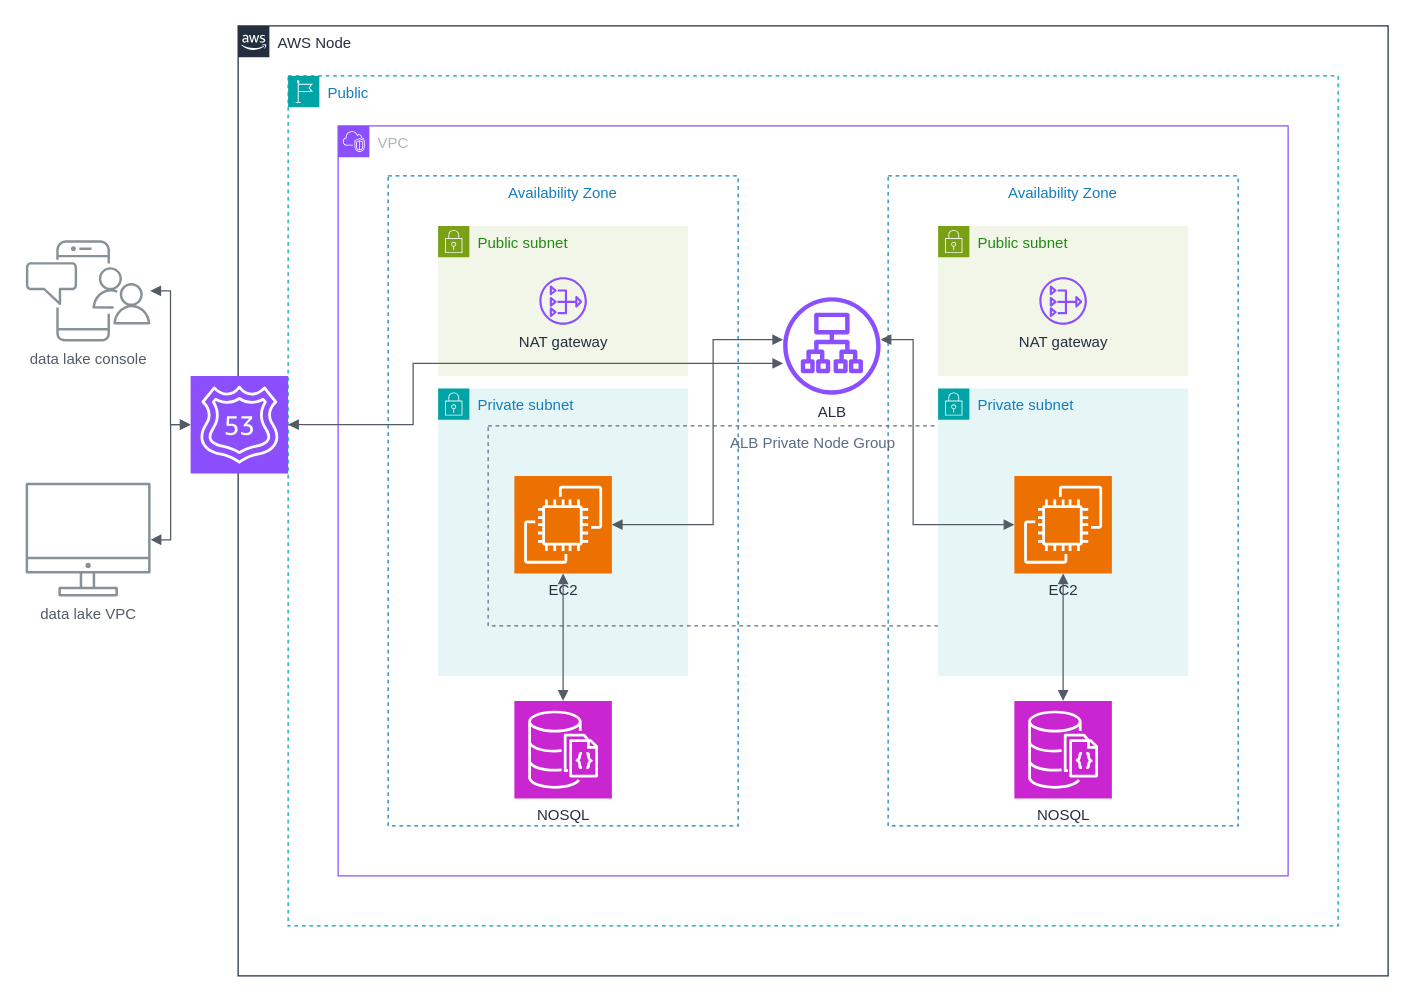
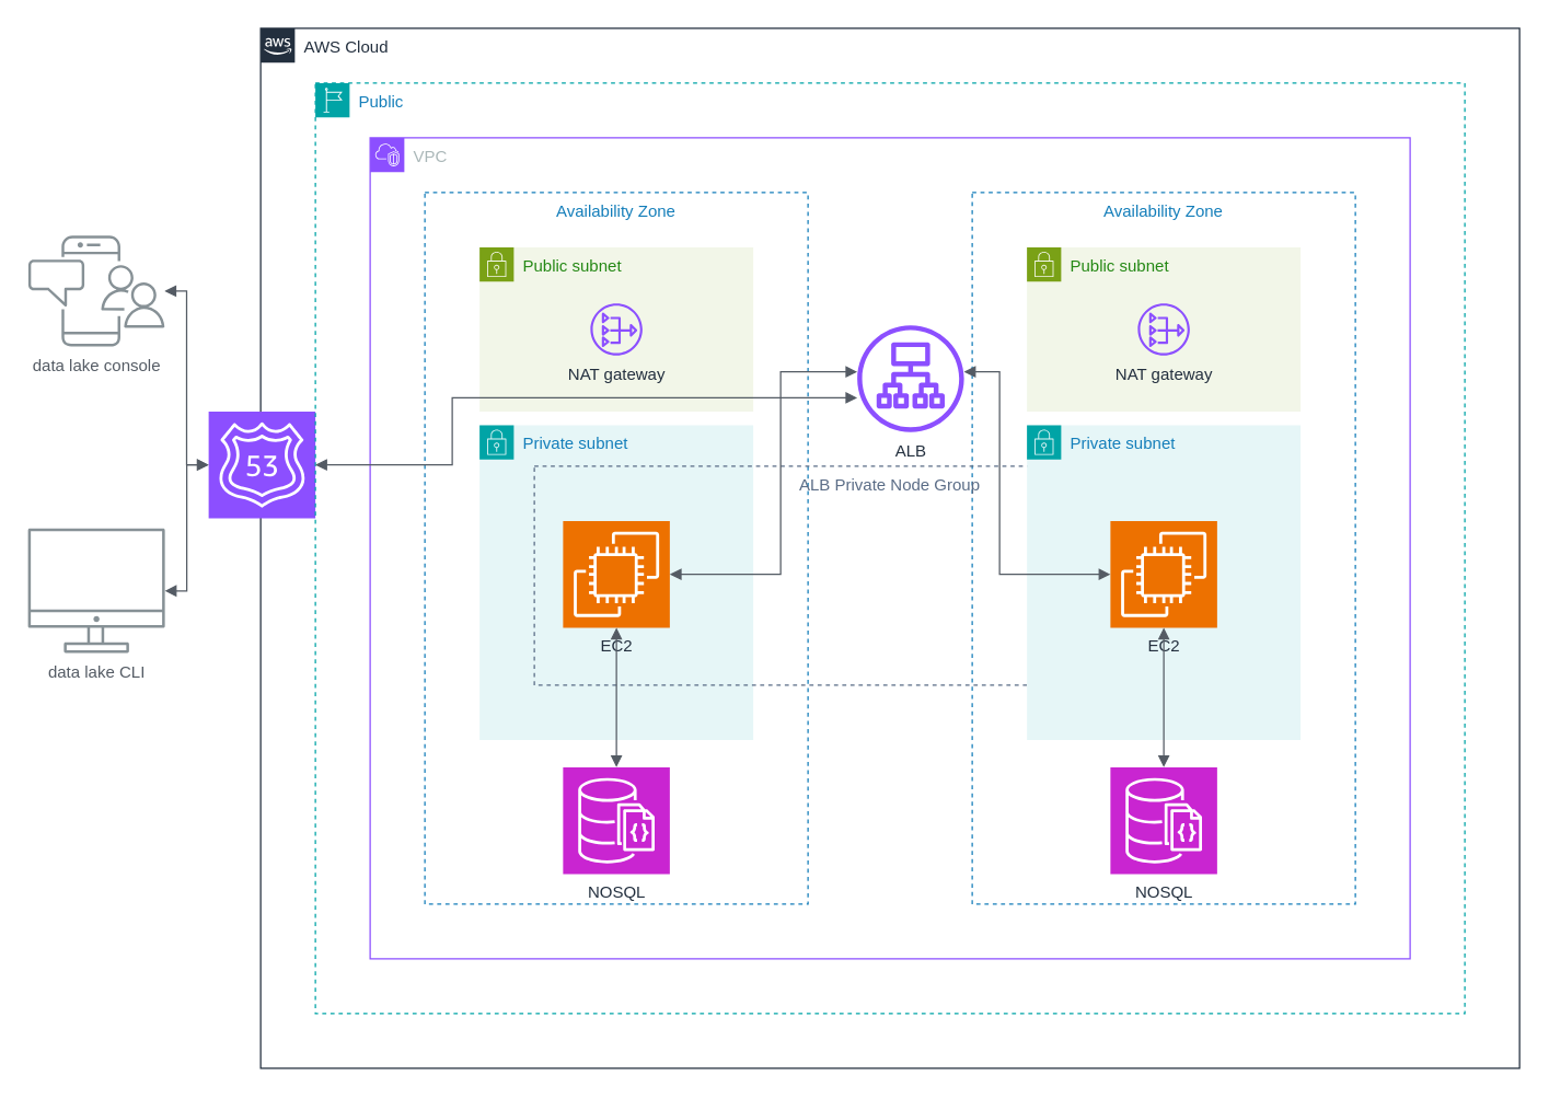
  <mxCell id="0" />
  <mxCell id="1" parent="0" />
  <mxCell id="2" value="Availability Zone" style="fillColor=none;strokeColor=#147EBA;dashed=1;verticalAlign=top;fontStyle=0;fontColor=#147EBA;whiteSpace=wrap;html=1;" vertex="1" parent="1"><mxGeometry x="310" y="140" width="280" height="520" as="geometry" /></mxCell>
- <mxCell id="3" value="data lake VPC" style="outlineConnect=0;gradientColor=none;fontColor=#545B64;strokeColor=none;fillColor=#879196;dashed=0;verticalLabelPosition=bottom;verticalAlign=top;align=center;html=1;fontSize=12;fontStyle=0;aspect=fixed;shape=mxgraph.aws4.illustration_desktop;pointerEvents=1;labelBackgroundColor=#ffffff;" parent="1" vertex="1"><mxGeometry x="20" y="385.5" width="100" height="91" as="geometry" /></mxCell>
- <mxCell id="4" value="data lake console" style="outlineConnect=0;gradientColor=none;fontColor=#545B64;strokeColor=none;fillColor=#879196;dashed=0;verticalLabelPosition=bottom;verticalAlign=top;align=center;html=1;fontSize=12;fontStyle=0;aspect=fixed;shape=mxgraph.aws4.illustration_notification;pointerEvents=1;labelBackgroundColor=#ffffff;" parent="1" vertex="1"><mxGeometry x="20" y="191.5" width="100" height="81" as="geometry" /></mxCell>
- <mxCell id="5" value="AWS Node" style="points=[[0,0],[0.25,0],[0.5,0],[0.75,0],[1,0],[1,0.25],[1,0.5],[1,0.75],[1,1],[0.75,1],[0.5,1],[0.25,1],[0,1],[0,0.75],[0,0.5],[0,0.25]];outlineConnect=0;gradientColor=none;html=1;whiteSpace=wrap;fontSize=12;fontStyle=0;container=1;pointerEvents=0;collapsible=0;recursiveResize=0;shape=mxgraph.aws4.group;grIcon=mxgraph.aws4.group_aws_cloud_alt;strokeColor=#232F3E;fillColor=none;verticalAlign=top;align=left;spacingLeft=30;fontColor=#232F3E;dashed=0;" vertex="1" parent="1"><mxGeometry x="190" y="20" width="920" height="760" as="geometry" /></mxCell>
+ <mxCell id="3" value="data lake CLI" style="outlineConnect=0;gradientColor=none;fontColor=#545B64;strokeColor=none;fillColor=#879196;dashed=0;verticalLabelPosition=bottom;verticalAlign=top;align=center;html=1;fontSize=12;fontStyle=0;aspect=fixed;shape=mxgraph.aws4.illustration_desktop;pointerEvents=1;labelBackgroundColor=#ffffff;" parent="1" vertex="1"><mxGeometry x="20" y="385.5" width="100" height="91" as="geometry" /></mxCell>
+ <mxCell id="4" value="data lake console" style="outlineConnect=0;gradientColor=none;fontColor=#545B64;strokeColor=none;fillColor=#879196;dashed=0;verticalLabelPosition=bottom;verticalAlign=top;align=center;html=1;fontSize=12;fontStyle=0;aspect=fixed;shape=mxgraph.aws4.illustration_notification;pointerEvents=1;labelBackgroundColor=#ffffff;" parent="1" vertex="1"><mxGeometry x="20" y="171.5" width="100" height="81" as="geometry" /></mxCell>
+ <mxCell id="5" value="AWS Cloud" style="points=[[0,0],[0.25,0],[0.5,0],[0.75,0],[1,0],[1,0.25],[1,0.5],[1,0.75],[1,1],[0.75,1],[0.5,1],[0.25,1],[0,1],[0,0.75],[0,0.5],[0,0.25]];outlineConnect=0;gradientColor=none;html=1;whiteSpace=wrap;fontSize=12;fontStyle=0;container=1;pointerEvents=0;collapsible=0;recursiveResize=0;shape=mxgraph.aws4.group;grIcon=mxgraph.aws4.group_aws_cloud_alt;strokeColor=#232F3E;fillColor=none;verticalAlign=top;align=left;spacingLeft=30;fontColor=#232F3E;dashed=0;" vertex="1" parent="1"><mxGeometry x="190" y="20" width="920" height="760" as="geometry" /></mxCell>
  <mxCell id="6" value="" style="sketch=0;points=[[0,0,0],[0.25,0,0],[0.5,0,0],[0.75,0,0],[1,0,0],[0,1,0],[0.25,1,0],[0.5,1,0],[0.75,1,0],[1,1,0],[0,0.25,0],[0,0.5,0],[0,0.75,0],[1,0.25,0],[1,0.5,0],[1,0.75,0]];outlineConnect=0;fontColor=#232F3E;fillColor=#8C4FFF;strokeColor=#ffffff;dashed=0;verticalLabelPosition=bottom;verticalAlign=top;align=center;html=1;fontSize=12;fontStyle=0;aspect=fixed;shape=mxgraph.aws4.resourceIcon;resIcon=mxgraph.aws4.route_53;" vertex="1" parent="5"><mxGeometry x="-38" y="280" width="78" height="78" as="geometry" /></mxCell>
  <mxCell id="7" value="Public" style="points=[[0,0],[0.25,0],[0.5,0],[0.75,0],[1,0],[1,0.25],[1,0.5],[1,0.75],[1,1],[0.75,1],[0.5,1],[0.25,1],[0,1],[0,0.75],[0,0.5],[0,0.25]];outlineConnect=0;gradientColor=none;html=1;whiteSpace=wrap;fontSize=12;fontStyle=0;container=1;pointerEvents=0;collapsible=0;recursiveResize=0;shape=mxgraph.aws4.group;grIcon=mxgraph.aws4.group_region;strokeColor=#00A4A6;fillColor=none;verticalAlign=top;align=left;spacingLeft=30;fontColor=#147EBA;dashed=1;" vertex="1" parent="1"><mxGeometry x="230" y="60" width="840" height="680" as="geometry" /></mxCell>
  <mxCell id="8" value="VPC" style="points=[[0,0],[0.25,0],[0.5,0],[0.75,0],[1,0],[1,0.25],[1,0.5],[1,0.75],[1,1],[0.75,1],[0.5,1],[0.25,1],[0,1],[0,0.75],[0,0.5],[0,0.25]];outlineConnect=0;gradientColor=none;html=1;whiteSpace=wrap;fontSize=12;fontStyle=0;container=1;pointerEvents=0;collapsible=0;recursiveResize=0;shape=mxgraph.aws4.group;grIcon=mxgraph.aws4.group_vpc2;strokeColor=#8C4FFF;fillColor=none;verticalAlign=top;align=left;spacingLeft=30;fontColor=#AAB7B8;dashed=0;" vertex="1" parent="1"><mxGeometry x="270" y="100" width="760" height="600" as="geometry" /></mxCell>
  <mxCell id="9" value="Availability Zone" style="fillColor=none;strokeColor=#147EBA;dashed=1;verticalAlign=top;fontStyle=0;fontColor=#147EBA;whiteSpace=wrap;html=1;" vertex="1" parent="8"><mxGeometry x="440" y="40" width="280" height="520" as="geometry" /></mxCell>
  <mxCell id="10" value="ALB" style="sketch=0;outlineConnect=0;fontColor=#232F3E;gradientColor=none;fillColor=#8C4FFF;strokeColor=none;dashed=0;verticalLabelPosition=bottom;verticalAlign=top;align=center;html=1;fontSize=12;fontStyle=0;aspect=fixed;pointerEvents=1;shape=mxgraph.aws4.application_load_balancer;" vertex="1" parent="8"><mxGeometry x="356" y="137" width="78" height="78" as="geometry" /></mxCell>
  <mxCell id="11" value="Public subnet" style="points=[[0,0],[0.25,0],[0.5,0],[0.75,0],[1,0],[1,0.25],[1,0.5],[1,0.75],[1,1],[0.75,1],[0.5,1],[0.25,1],[0,1],[0,0.75],[0,0.5],[0,0.25]];outlineConnect=0;gradientColor=none;html=1;whiteSpace=wrap;fontSize=12;fontStyle=0;container=1;pointerEvents=0;collapsible=0;recursiveResize=0;shape=mxgraph.aws4.group;grIcon=mxgraph.aws4.group_security_group;grStroke=0;strokeColor=#7AA116;fillColor=#F2F6E8;verticalAlign=top;align=left;spacingLeft=30;fontColor=#248814;dashed=0;" vertex="1" parent="8"><mxGeometry x="80" y="80" width="200" height="120" as="geometry" /></mxCell>
  <mxCell id="12" value="NAT gateway" style="sketch=0;outlineConnect=0;fontColor=#232F3E;gradientColor=none;fillColor=#8C4FFF;strokeColor=none;dashed=0;verticalLabelPosition=bottom;verticalAlign=top;align=center;html=1;fontSize=12;fontStyle=0;aspect=fixed;pointerEvents=1;shape=mxgraph.aws4.nat_gateway;" vertex="1" parent="11"><mxGeometry x="81" y="41" width="38" height="38" as="geometry" /></mxCell>
  <mxCell id="13" value="Private subnet" style="points=[[0,0],[0.25,0],[0.5,0],[0.75,0],[1,0],[1,0.25],[1,0.5],[1,0.75],[1,1],[0.75,1],[0.5,1],[0.25,1],[0,1],[0,0.75],[0,0.5],[0,0.25]];outlineConnect=0;gradientColor=none;html=1;whiteSpace=wrap;fontSize=12;fontStyle=0;container=1;pointerEvents=0;collapsible=0;recursiveResize=0;shape=mxgraph.aws4.group;grIcon=mxgraph.aws4.group_security_group;grStroke=0;strokeColor=#00A4A6;fillColor=#E6F6F7;verticalAlign=top;align=left;spacingLeft=30;fontColor=#147EBA;dashed=0;" vertex="1" parent="8"><mxGeometry x="80" y="210" width="200" height="230" as="geometry" /></mxCell>
  <mxCell id="14" value="&lt;div&gt;NOSQL&lt;/div&gt;" style="sketch=0;points=[[0,0,0],[0.25,0,0],[0.5,0,0],[0.75,0,0],[1,0,0],[0,1,0],[0.25,1,0],[0.5,1,0],[0.75,1,0],[1,1,0],[0,0.25,0],[0,0.5,0],[0,0.75,0],[1,0.25,0],[1,0.5,0],[1,0.75,0]];outlineConnect=0;fontColor=#232F3E;fillColor=#C925D1;strokeColor=#ffffff;dashed=0;verticalLabelPosition=bottom;verticalAlign=top;align=center;html=1;fontSize=12;fontStyle=0;aspect=fixed;shape=mxgraph.aws4.resourceIcon;resIcon=mxgraph.aws4.documentdb_with_mongodb_compatibility;" vertex="1" parent="8"><mxGeometry x="141" y="460" width="78" height="78" as="geometry" /></mxCell>
  <mxCell id="15" value="ALB Private Node Group" style="fillColor=none;strokeColor=#5A6C86;dashed=1;verticalAlign=top;fontStyle=0;fontColor=#5A6C86;whiteSpace=wrap;html=1;" vertex="1" parent="8"><mxGeometry x="120" y="240" width="520" height="160" as="geometry" /></mxCell>
  <mxCell id="16" value="&lt;div&gt;EC2&lt;/div&gt;" style="sketch=0;points=[[0,0,0],[0.25,0,0],[0.5,0,0],[0.75,0,0],[1,0,0],[0,1,0],[0.25,1,0],[0.5,1,0],[0.75,1,0],[1,1,0],[0,0.25,0],[0,0.5,0],[0,0.75,0],[1,0.25,0],[1,0.5,0],[1,0.75,0]];outlineConnect=0;fontColor=#232F3E;fillColor=#ED7100;strokeColor=#ffffff;dashed=0;verticalLabelPosition=bottom;verticalAlign=top;align=center;html=1;fontSize=12;fontStyle=0;aspect=fixed;shape=mxgraph.aws4.resourceIcon;resIcon=mxgraph.aws4.ec2;" vertex="1" parent="8"><mxGeometry x="141" y="280" width="78" height="78" as="geometry" /></mxCell>
  <mxCell id="17" value="" style="edgeStyle=orthogonalEdgeStyle;html=1;endArrow=block;elbow=vertical;startArrow=block;startFill=1;endFill=1;strokeColor=#545B64;rounded=0;exitX=1;exitY=0.5;exitDx=0;exitDy=0;exitPerimeter=0;" edge="1" parent="8" source="16" target="10"><mxGeometry width="100" relative="1" as="geometry"><mxPoint x="370" y="300" as="sourcePoint" /><mxPoint x="470" y="300" as="targetPoint" /><Array as="points"><mxPoint x="300" y="319" /><mxPoint x="300" y="171" /></Array></mxGeometry></mxCell>
  <mxCell id="18" value="" style="edgeStyle=orthogonalEdgeStyle;html=1;endArrow=block;elbow=vertical;startArrow=block;startFill=1;endFill=1;strokeColor=#545B64;rounded=0;exitX=0.5;exitY=1;exitDx=0;exitDy=0;exitPerimeter=0;entryX=0.5;entryY=0;entryDx=0;entryDy=0;entryPerimeter=0;" edge="1" parent="8" source="16" target="14"><mxGeometry width="100" relative="1" as="geometry"><mxPoint x="370" y="440" as="sourcePoint" /><mxPoint x="470" y="440" as="targetPoint" /></mxGeometry></mxCell>
  <mxCell id="19" value="Public subnet" style="points=[[0,0],[0.25,0],[0.5,0],[0.75,0],[1,0],[1,0.25],[1,0.5],[1,0.75],[1,1],[0.75,1],[0.5,1],[0.25,1],[0,1],[0,0.75],[0,0.5],[0,0.25]];outlineConnect=0;gradientColor=none;html=1;whiteSpace=wrap;fontSize=12;fontStyle=0;container=1;pointerEvents=0;collapsible=0;recursiveResize=0;shape=mxgraph.aws4.group;grIcon=mxgraph.aws4.group_security_group;grStroke=0;strokeColor=#7AA116;fillColor=#F2F6E8;verticalAlign=top;align=left;spacingLeft=30;fontColor=#248814;dashed=0;" vertex="1" parent="8"><mxGeometry x="480" y="80" width="200" height="120" as="geometry" /></mxCell>
  <mxCell id="20" value="NAT gateway" style="sketch=0;outlineConnect=0;fontColor=#232F3E;gradientColor=none;fillColor=#8C4FFF;strokeColor=none;dashed=0;verticalLabelPosition=bottom;verticalAlign=top;align=center;html=1;fontSize=12;fontStyle=0;aspect=fixed;pointerEvents=1;shape=mxgraph.aws4.nat_gateway;" vertex="1" parent="19"><mxGeometry x="81" y="41" width="38" height="38" as="geometry" /></mxCell>
  <mxCell id="21" value="Private subnet" style="points=[[0,0],[0.25,0],[0.5,0],[0.75,0],[1,0],[1,0.25],[1,0.5],[1,0.75],[1,1],[0.75,1],[0.5,1],[0.25,1],[0,1],[0,0.75],[0,0.5],[0,0.25]];outlineConnect=0;gradientColor=none;html=1;whiteSpace=wrap;fontSize=12;fontStyle=0;container=1;pointerEvents=0;collapsible=0;recursiveResize=0;shape=mxgraph.aws4.group;grIcon=mxgraph.aws4.group_security_group;grStroke=0;strokeColor=#00A4A6;fillColor=#E6F6F7;verticalAlign=top;align=left;spacingLeft=30;fontColor=#147EBA;dashed=0;" vertex="1" parent="8"><mxGeometry x="480" y="210" width="200" height="230" as="geometry" /></mxCell>
  <mxCell id="22" value="&lt;div&gt;NOSQL&lt;/div&gt;" style="sketch=0;points=[[0,0,0],[0.25,0,0],[0.5,0,0],[0.75,0,0],[1,0,0],[0,1,0],[0.25,1,0],[0.5,1,0],[0.75,1,0],[1,1,0],[0,0.25,0],[0,0.5,0],[0,0.75,0],[1,0.25,0],[1,0.5,0],[1,0.75,0]];outlineConnect=0;fontColor=#232F3E;fillColor=#C925D1;strokeColor=#ffffff;dashed=0;verticalLabelPosition=bottom;verticalAlign=top;align=center;html=1;fontSize=12;fontStyle=0;aspect=fixed;shape=mxgraph.aws4.resourceIcon;resIcon=mxgraph.aws4.documentdb_with_mongodb_compatibility;" vertex="1" parent="8"><mxGeometry x="541" y="460" width="78" height="78" as="geometry" /></mxCell>
  <mxCell id="23" value="&lt;div&gt;EC2&lt;/div&gt;" style="sketch=0;points=[[0,0,0],[0.25,0,0],[0.5,0,0],[0.75,0,0],[1,0,0],[0,1,0],[0.25,1,0],[0.5,1,0],[0.75,1,0],[1,1,0],[0,0.25,0],[0,0.5,0],[0,0.75,0],[1,0.25,0],[1,0.5,0],[1,0.75,0]];outlineConnect=0;fontColor=#232F3E;fillColor=#ED7100;strokeColor=#ffffff;dashed=0;verticalLabelPosition=bottom;verticalAlign=top;align=center;html=1;fontSize=12;fontStyle=0;aspect=fixed;shape=mxgraph.aws4.resourceIcon;resIcon=mxgraph.aws4.ec2;" vertex="1" parent="8"><mxGeometry x="541" y="280" width="78" height="78" as="geometry" /></mxCell>
  <mxCell id="24" value="" style="edgeStyle=orthogonalEdgeStyle;html=1;endArrow=block;elbow=vertical;startArrow=block;startFill=1;endFill=1;strokeColor=#545B64;rounded=0;exitX=0.5;exitY=1;exitDx=0;exitDy=0;exitPerimeter=0;entryX=0.5;entryY=0;entryDx=0;entryDy=0;entryPerimeter=0;" edge="1" parent="8" source="23" target="22"><mxGeometry width="100" relative="1" as="geometry"><mxPoint x="770" y="440" as="sourcePoint" /><mxPoint x="870" y="440" as="targetPoint" /></mxGeometry></mxCell>
  <mxCell id="25" value="" style="edgeStyle=orthogonalEdgeStyle;html=1;endArrow=block;elbow=vertical;startArrow=block;startFill=1;endFill=1;strokeColor=#545B64;rounded=0;exitX=0;exitY=0.5;exitDx=0;exitDy=0;exitPerimeter=0;" edge="1" parent="8" source="23" target="10"><mxGeometry width="100" relative="1" as="geometry"><mxPoint x="229" y="329" as="sourcePoint" /><mxPoint x="390" y="220" as="targetPoint" /><Array as="points"><mxPoint x="460" y="319" /><mxPoint x="460" y="171" /></Array></mxGeometry></mxCell>
  <mxCell id="26" value="" style="edgeStyle=orthogonalEdgeStyle;html=1;endArrow=block;elbow=vertical;startArrow=block;startFill=1;endFill=1;strokeColor=#545B64;rounded=0;entryX=0;entryY=0.5;entryDx=0;entryDy=0;entryPerimeter=0;" edge="1" parent="1" source="4" target="6"><mxGeometry width="100" relative="1" as="geometry"><mxPoint x="16" y="350" as="sourcePoint" /><mxPoint x="116" y="350" as="targetPoint" /></mxGeometry></mxCell>
  <mxCell id="27" value="" style="edgeStyle=orthogonalEdgeStyle;html=1;endArrow=block;elbow=vertical;startArrow=block;startFill=1;endFill=1;strokeColor=#545B64;rounded=0;entryX=0;entryY=0.5;entryDx=0;entryDy=0;entryPerimeter=0;" edge="1" parent="1" source="3" target="6"><mxGeometry width="100" relative="1" as="geometry"><mxPoint x="20" y="350" as="sourcePoint" /><mxPoint x="120" y="350" as="targetPoint" /></mxGeometry></mxCell>
  <mxCell id="28" value="" style="edgeStyle=orthogonalEdgeStyle;html=1;endArrow=block;elbow=vertical;startArrow=block;startFill=1;endFill=1;strokeColor=#545B64;rounded=0;" edge="1" parent="1" source="6" target="10"><mxGeometry width="100" relative="1" as="geometry"><mxPoint x="240" y="280" as="sourcePoint" /><mxPoint x="340" y="280" as="targetPoint" /><Array as="points"><mxPoint x="330" y="339" /><mxPoint x="330" y="290" /></Array></mxGeometry></mxCell>
